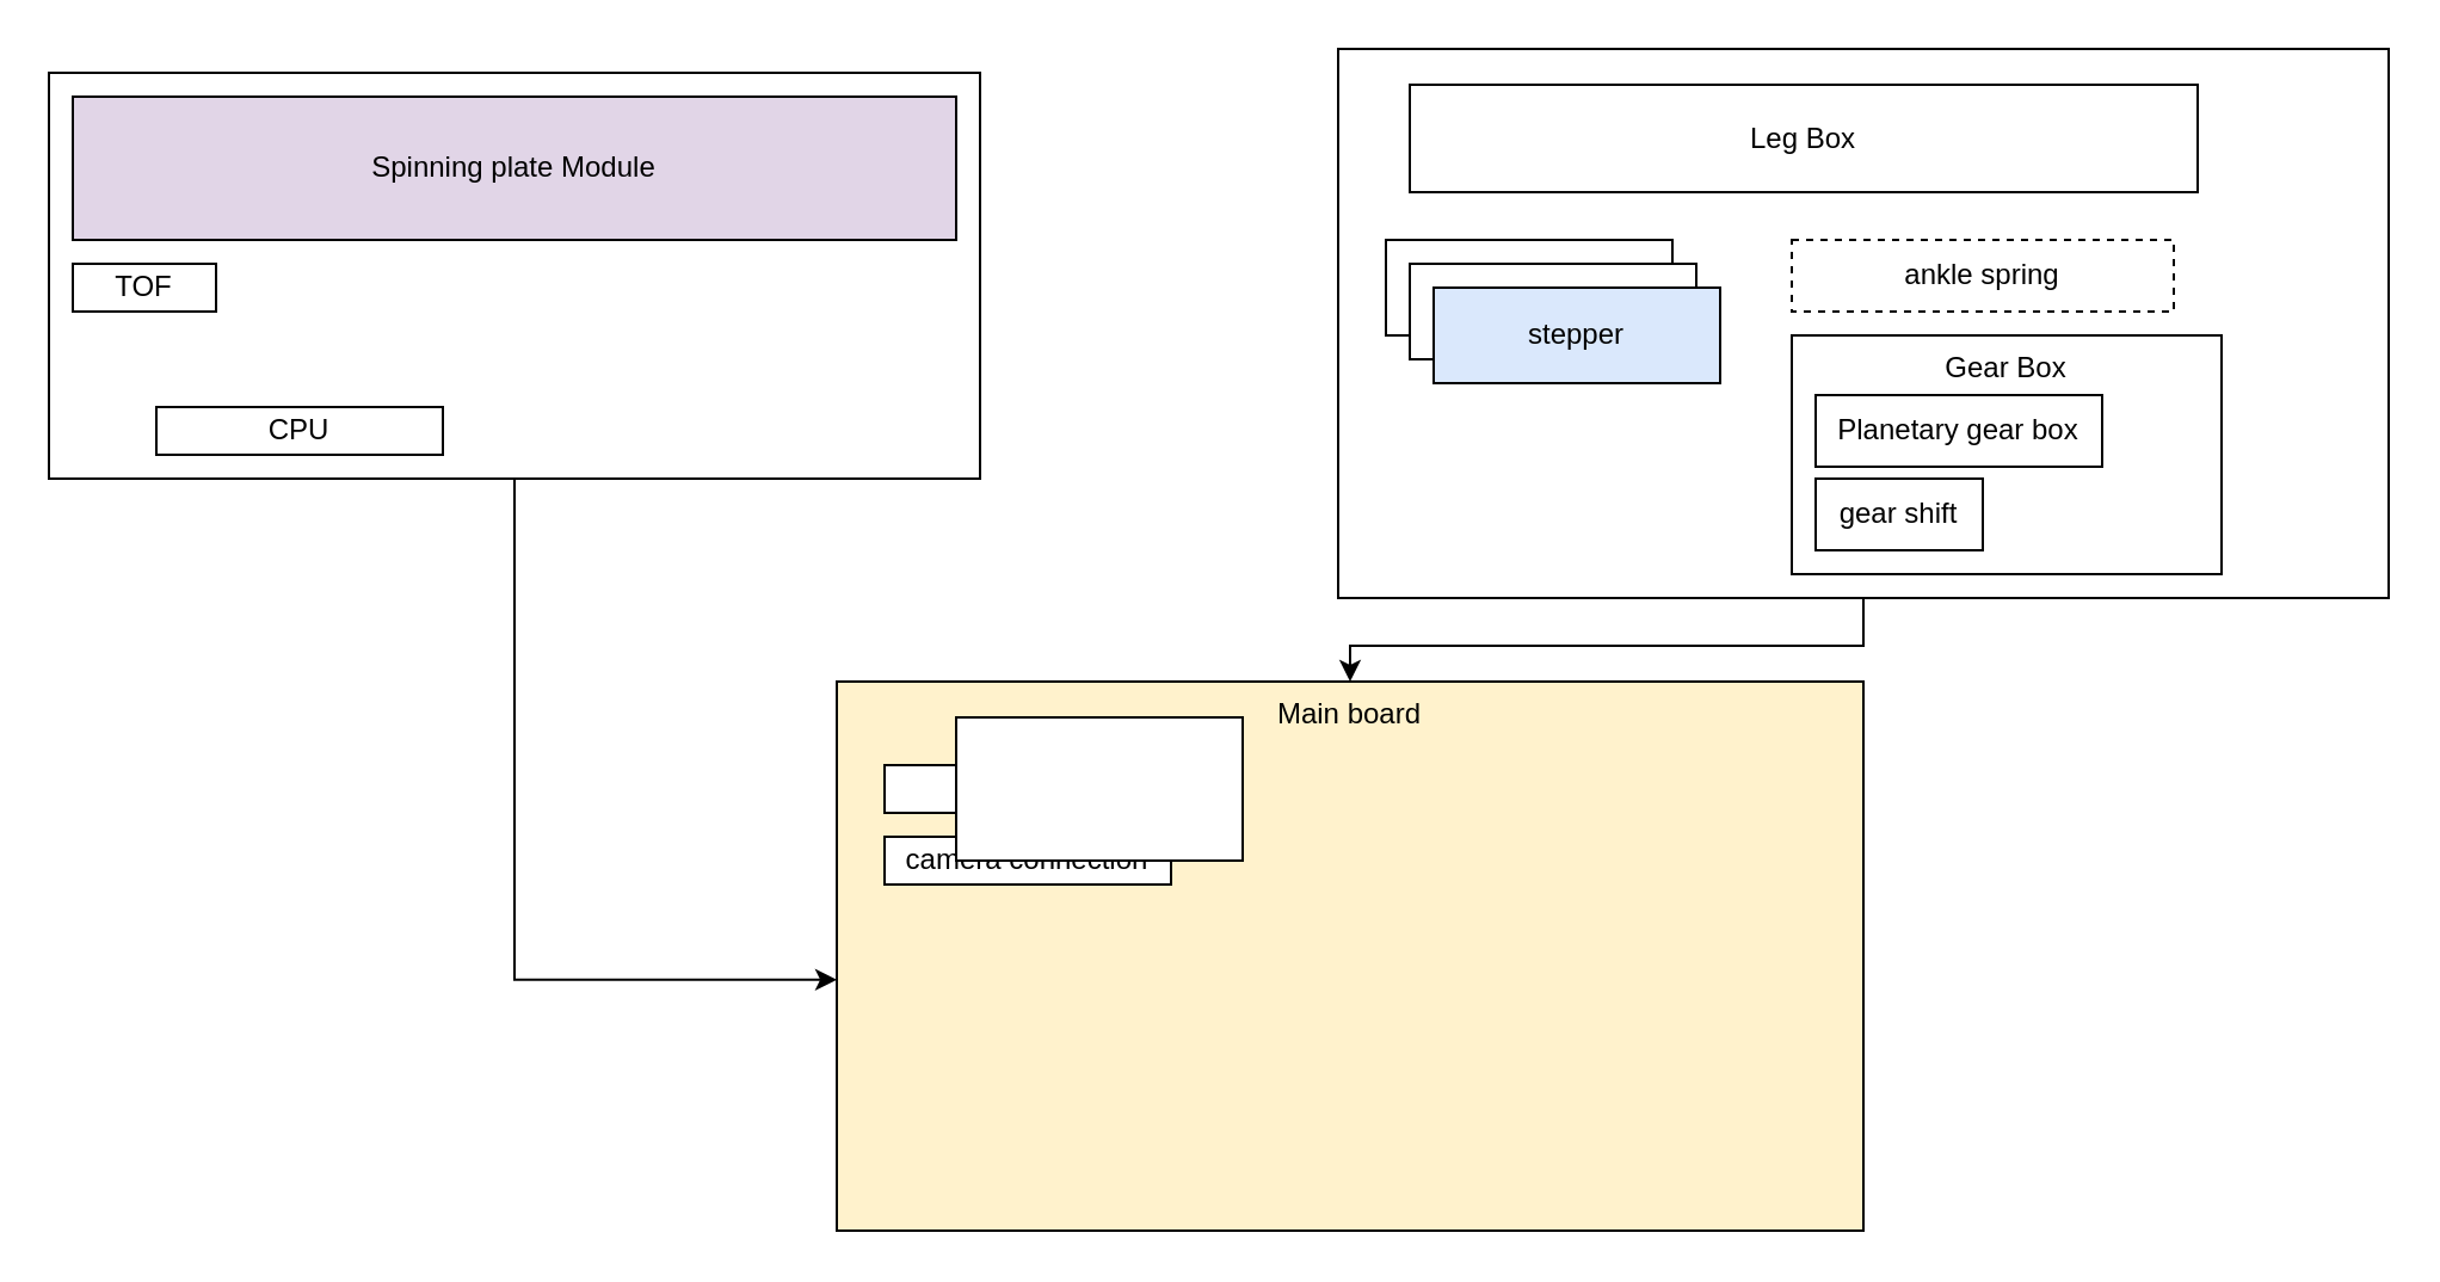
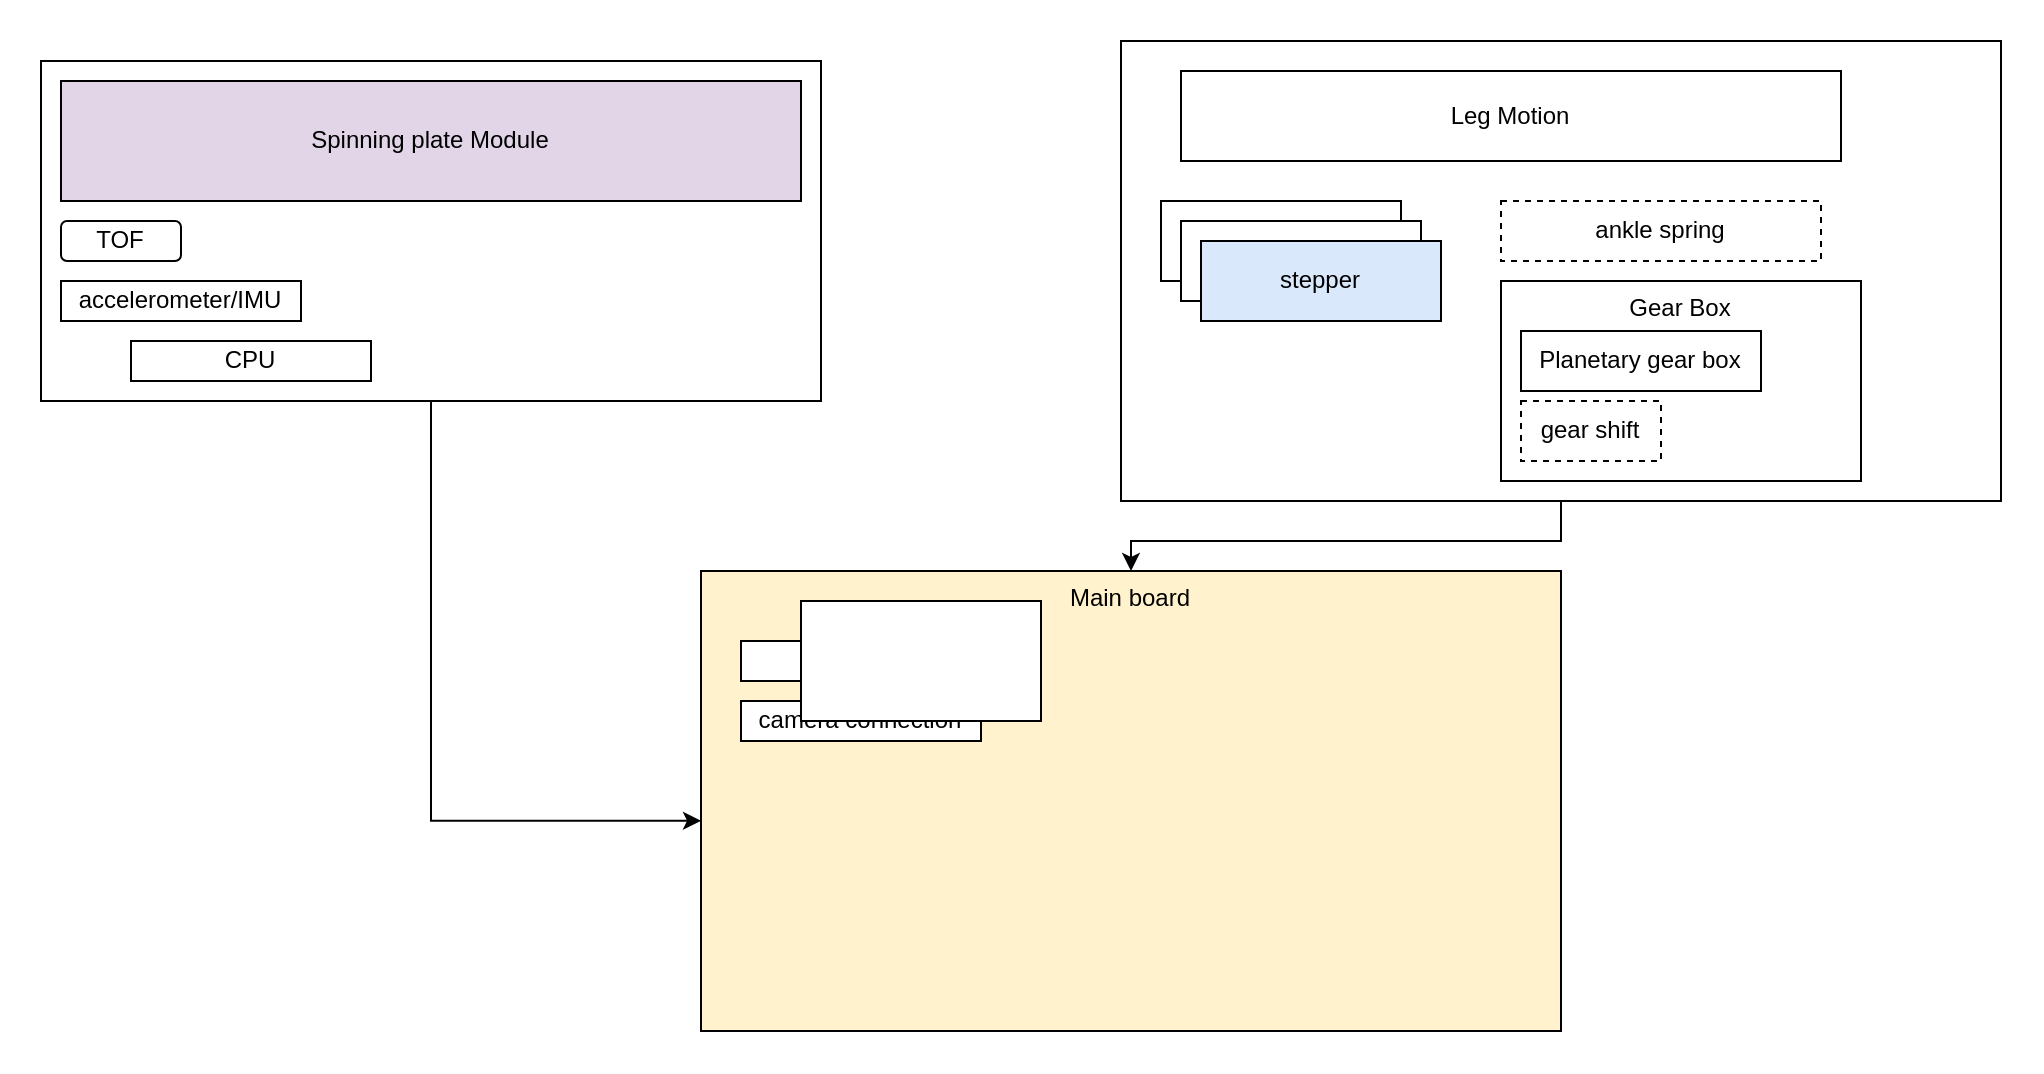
  <mxCell id="0" />
  <mxCell id="1" parent="0" />
  <mxCell id="2" value="" style="edgeStyle=orthogonalEdgeStyle;rounded=0;orthogonalLoop=1;jettySize=auto;html=1;" edge="1" parent="1" source="3" target="14"><mxGeometry relative="1" as="geometry" /></mxCell>
  <mxCell id="3" value="" style="rounded=0;whiteSpace=wrap;html=1;" vertex="1" parent="1"><mxGeometry x="560" y="20" width="440" height="230" as="geometry" /></mxCell>
  <mxCell id="4" value="" style="rounded=0;whiteSpace=wrap;html=1;" vertex="1" parent="1"><mxGeometry x="20" y="30" width="390" height="170" as="geometry" /></mxCell>
  <mxCell id="5" value="Spinning plate Module" style="rounded=0;whiteSpace=wrap;html=1;movable=1;resizable=1;rotatable=1;deletable=1;editable=1;locked=0;connectable=1;fillColor=#e1d5e7;" vertex="1" parent="1"><mxGeometry x="30" y="40" width="370" height="60" as="geometry" /></mxCell>
- <mxCell id="6" value="TOF" style="rounded=0;whiteSpace=wrap;html=1;movable=1;resizable=1;rotatable=1;deletable=1;editable=1;locked=0;connectable=1;" vertex="1" parent="1"><mxGeometry x="30" y="110" width="60" height="20" as="geometry" /></mxCell>
- <mxCell id="8" value="Leg Box" style="rounded=0;whiteSpace=wrap;html=1;" vertex="1" parent="1"><mxGeometry x="590" y="35" width="330" height="45" as="geometry" /></mxCell>
+ <mxCell id="6" value="TOF" style="whiteSpace=wrap;html=1;movable=1;resizable=1;rotatable=1;deletable=1;editable=1;locked=0;connectable=1;rounded=1;" vertex="1" parent="1"><mxGeometry x="30" y="110" width="60" height="20" as="geometry" /></mxCell>
+ <mxCell id="7" value="accelerometer/IMU" style="rounded=0;whiteSpace=wrap;html=1;movable=1;resizable=1;rotatable=1;deletable=1;editable=1;locked=0;connectable=1;" vertex="1" parent="1"><mxGeometry x="30" y="140" width="120" height="20" as="geometry" /></mxCell>
+ <mxCell id="8" value="Leg Motion" style="rounded=0;whiteSpace=wrap;html=1;" vertex="1" parent="1"><mxGeometry x="590" y="35" width="330" height="45" as="geometry" /></mxCell>
  <mxCell id="9" value="" style="rounded=0;whiteSpace=wrap;html=1;" vertex="1" parent="1"><mxGeometry x="580" y="100" width="120" height="40" as="geometry" /></mxCell>
  <mxCell id="10" value="" style="rounded=0;whiteSpace=wrap;html=1;" vertex="1" parent="1"><mxGeometry x="590" y="110" width="120" height="40" as="geometry" /></mxCell>
  <mxCell id="11" value="stepper" style="rounded=0;whiteSpace=wrap;html=1;fillColor=#dae8fc;" vertex="1" parent="1"><mxGeometry x="600" y="120" width="120" height="40" as="geometry" /></mxCell>
  <mxCell id="12" value="CPU" style="rounded=0;whiteSpace=wrap;html=1;" vertex="1" parent="1"><mxGeometry x="65" y="170" width="120" height="20" as="geometry" /></mxCell>
  <mxCell id="13" value="ankle spring" style="rounded=0;whiteSpace=wrap;html=1;dashed=1;" vertex="1" parent="1"><mxGeometry x="750" y="100" width="160" height="30" as="geometry" /></mxCell>
  <mxCell id="14" value="Main board&lt;div&gt;&lt;br&gt;&lt;/div&gt;&lt;div&gt;&lt;br&gt;&lt;/div&gt;" style="rounded=0;whiteSpace=wrap;html=1;verticalAlign=top;fillColor=#fff2cc;" vertex="1" parent="1"><mxGeometry x="350" y="285" width="430" height="230" as="geometry" /></mxCell>
  <mxCell id="15" value="Main CPU" style="rounded=0;whiteSpace=wrap;html=1;" vertex="1" parent="1"><mxGeometry x="370" y="320" width="120" height="20" as="geometry" /></mxCell>
  <mxCell id="16" value="camera connection" style="rounded=0;whiteSpace=wrap;html=1;" vertex="1" parent="1"><mxGeometry x="370" y="350" width="120" height="20" as="geometry" /></mxCell>
  <mxCell id="17" style="edgeStyle=orthogonalEdgeStyle;rounded=0;orthogonalLoop=1;jettySize=auto;html=1;exitX=0.5;exitY=1;exitDx=0;exitDy=0;entryX=0;entryY=0.543;entryDx=0;entryDy=0;entryPerimeter=0;" edge="1" parent="1" source="4" target="14"><mxGeometry relative="1" as="geometry" /></mxCell>
  <mxCell id="18" value="" style="rounded=0;whiteSpace=wrap;html=1;" vertex="1" parent="1"><mxGeometry x="400" y="300" width="120" height="60" as="geometry" /></mxCell>
  <mxCell id="19" value="" style="rounded=0;whiteSpace=wrap;html=1;" vertex="1" parent="1"><mxGeometry x="400" y="300" width="120" height="60" as="geometry" /></mxCell>
  <mxCell id="20" value="" style="rounded=0;whiteSpace=wrap;html=1;" vertex="1" parent="1"><mxGeometry x="400" y="300" width="120" height="60" as="geometry" /></mxCell>
  <mxCell id="21" value="Gear Box" style="rounded=0;whiteSpace=wrap;html=1;verticalAlign=top;" vertex="1" parent="1"><mxGeometry x="750" y="140" width="180" height="100" as="geometry" /></mxCell>
  <mxCell id="22" value="Planetary gear box" style="rounded=0;whiteSpace=wrap;html=1;" vertex="1" parent="1"><mxGeometry x="760" y="165" width="120" height="30" as="geometry" /></mxCell>
  <mxCell id="23" value="" style="rounded=0;whiteSpace=wrap;html=1;" vertex="1" parent="1"><mxGeometry x="400" y="300" width="120" height="60" as="geometry" /></mxCell>
- <mxCell id="24" value="gear shift" style="rounded=0;whiteSpace=wrap;html=1;" vertex="1" parent="1"><mxGeometry x="760" y="200" width="70" height="30" as="geometry" /></mxCell>
+ <mxCell id="24" value="gear shift" style="rounded=0;whiteSpace=wrap;html=1;dashed=1;" vertex="1" parent="1"><mxGeometry x="760" y="200" width="70" height="30" as="geometry" /></mxCell>
